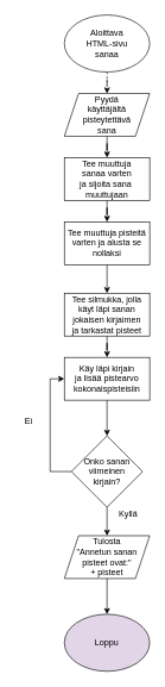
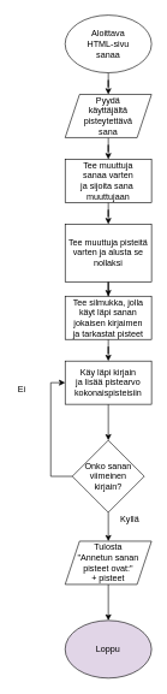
  <mxCell id="0" />
  <mxCell id="1" parent="0" />
- <mxCell id="2" value="" style="edgeStyle=orthogonalEdgeStyle;rounded=0;orthogonalLoop=1;jettySize=auto;html=1;dashed=1;" edge="1" parent="1" source="3" target="5"><mxGeometry relative="1" as="geometry" /></mxCell>
+ <mxCell id="2" value="" style="edgeStyle=orthogonalEdgeStyle;rounded=0;orthogonalLoop=1;jettySize=auto;html=1;" edge="1" parent="1" source="3" target="5"><mxGeometry relative="1" as="geometry" /></mxCell>
  <mxCell id="3" value="Aloittava &lt;br&gt;HTML-sivu &lt;br&gt;sanaa" style="ellipse;whiteSpace=wrap;html=1;" vertex="1" parent="1"><mxGeometry x="90" y="20" width="120" height="80" as="geometry" /></mxCell>
  <mxCell id="4" value="" style="edgeStyle=orthogonalEdgeStyle;rounded=0;orthogonalLoop=1;jettySize=auto;html=1;" edge="1" parent="1" source="5" target="7"><mxGeometry relative="1" as="geometry" /></mxCell>
  <mxCell id="5" value="Pyydä&lt;br&gt;käyttäjältä&lt;br&gt;pisteytettävä&lt;br&gt;sana" style="shape=parallelogram;perimeter=parallelogramPerimeter;whiteSpace=wrap;html=1;fixedSize=1;" vertex="1" parent="1"><mxGeometry x="90" y="130" width="120" height="60" as="geometry" /></mxCell>
  <mxCell id="6" value="" style="edgeStyle=orthogonalEdgeStyle;rounded=0;orthogonalLoop=1;jettySize=auto;html=1;" edge="1" parent="1" source="7" target="11"><mxGeometry relative="1" as="geometry" /></mxCell>
  <mxCell id="7" value="Tee muuttuja&lt;br&gt;sanaa varten&lt;br&gt;ja sijoita sana&amp;nbsp;&lt;br&gt;muuttujaan" style="rounded=0;whiteSpace=wrap;html=1;" vertex="1" parent="1"><mxGeometry x="90" y="220" width="120" height="60" as="geometry" /></mxCell>
  <mxCell id="8" value="" style="edgeStyle=orthogonalEdgeStyle;rounded=0;orthogonalLoop=1;jettySize=auto;html=1;" edge="1" parent="1" source="9" target="16"><mxGeometry relative="1" as="geometry" /></mxCell>
  <mxCell id="9" value="Tee silmukka, jolla&lt;br&gt;käyt läpi sanan&lt;br&gt;jokaisen kirjaimen&lt;br&gt;ja tarkastat pisteet" style="rounded=0;whiteSpace=wrap;html=1;" vertex="1" parent="1"><mxGeometry x="90" y="410" width="120" height="60" as="geometry" /></mxCell>
  <mxCell id="10" value="" style="edgeStyle=orthogonalEdgeStyle;rounded=0;orthogonalLoop=1;jettySize=auto;html=1;" edge="1" parent="1" source="11" target="9"><mxGeometry relative="1" as="geometry" /></mxCell>
- <mxCell id="11" value="Tee muuttuja pisteitä varten ja alusta se nollaksi" style="rounded=0;whiteSpace=wrap;html=1;" vertex="1" parent="1"><mxGeometry x="90" y="310" width="120" height="60" as="geometry" /></mxCell>
+ <mxCell id="11" value="Tee muuttuja pisteitä varten ja alusta se nollaksi" style="rounded=0;whiteSpace=wrap;html=1;" vertex="1" parent="1"><mxGeometry x="90" y="310" width="120" height="80" as="geometry" /></mxCell>
  <mxCell id="12" style="edgeStyle=orthogonalEdgeStyle;rounded=0;orthogonalLoop=1;jettySize=auto;html=1;entryX=0;entryY=0.5;entryDx=0;entryDy=0;" edge="1" parent="1" source="14" target="16"><mxGeometry relative="1" as="geometry"><Array as="points"><mxPoint x="70" y="660" /><mxPoint x="70" y="530" /></Array></mxGeometry></mxCell>
  <mxCell id="13" value="" style="edgeStyle=orthogonalEdgeStyle;rounded=0;orthogonalLoop=1;jettySize=auto;html=1;" edge="1" parent="1" source="14" target="19"><mxGeometry relative="1" as="geometry" /></mxCell>
  <mxCell id="14" value="Onko sanan &lt;br&gt;viimeinen &lt;br&gt;kirjain?" style="rhombus;whiteSpace=wrap;html=1;" vertex="1" parent="1"><mxGeometry x="100" y="610" width="100" height="100" as="geometry" /></mxCell>
  <mxCell id="15" value="" style="edgeStyle=orthogonalEdgeStyle;rounded=0;orthogonalLoop=1;jettySize=auto;html=1;" edge="1" parent="1" source="16" target="14"><mxGeometry relative="1" as="geometry" /></mxCell>
  <mxCell id="16" value="Käy läpi kirjain&lt;br&gt;ja lisää pistearvo kokonaispisteisiin" style="rounded=0;whiteSpace=wrap;html=1;" vertex="1" parent="1"><mxGeometry x="90" y="500" width="120" height="60" as="geometry" /></mxCell>
- <mxCell id="17" value="Ei" style="text;html=1;strokeColor=none;fillColor=none;align=center;verticalAlign=middle;whiteSpace=wrap;rounded=0;" vertex="1" parent="1"><mxGeometry x="20" y="580" width="40" height="20" as="geometry" /></mxCell>
+ <mxCell id="17" value="Ei" style="text;html=1;strokeColor=none;fillColor=none;align=center;verticalAlign=middle;whiteSpace=wrap;rounded=0;" vertex="1" parent="1"><mxGeometry x="10" y="530" width="40" height="20" as="geometry" /></mxCell>
  <mxCell id="18" value="" style="edgeStyle=orthogonalEdgeStyle;rounded=0;orthogonalLoop=1;jettySize=auto;html=1;" edge="1" parent="1" source="19" target="21"><mxGeometry relative="1" as="geometry" /></mxCell>
  <mxCell id="19" value="Tulosta&lt;br&gt;&quot;Annetun sanan&lt;br&gt;pisteet ovat:&quot;&lt;br&gt;+ pisteet" style="shape=parallelogram;perimeter=parallelogramPerimeter;whiteSpace=wrap;html=1;fixedSize=1;" vertex="1" parent="1"><mxGeometry x="90" y="750" width="120" height="60" as="geometry" /></mxCell>
  <mxCell id="20" value="Kyllä" style="text;html=1;strokeColor=none;fillColor=none;align=center;verticalAlign=middle;whiteSpace=wrap;rounded=0;" vertex="1" parent="1"><mxGeometry x="160" y="710" width="40" height="20" as="geometry" /></mxCell>
  <mxCell id="21" value="Loppu" style="ellipse;whiteSpace=wrap;html=1;fillColor=#e1d5e7;" vertex="1" parent="1"><mxGeometry x="90" y="860" width="120" height="80" as="geometry" /></mxCell>
